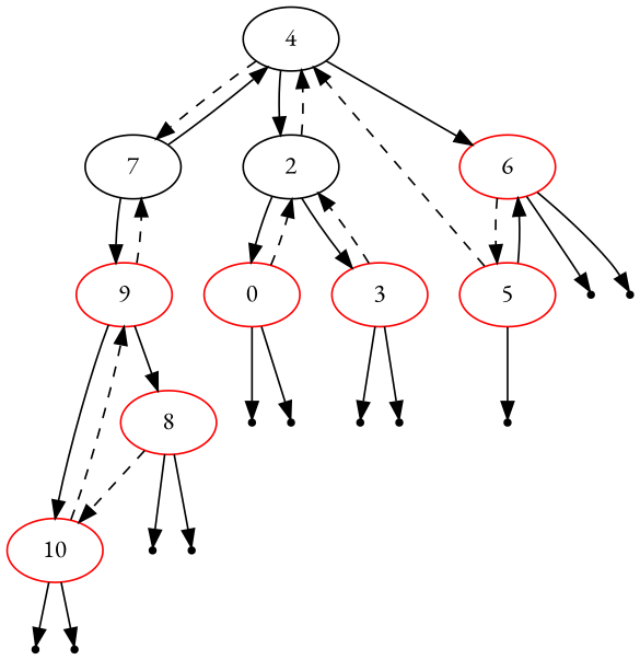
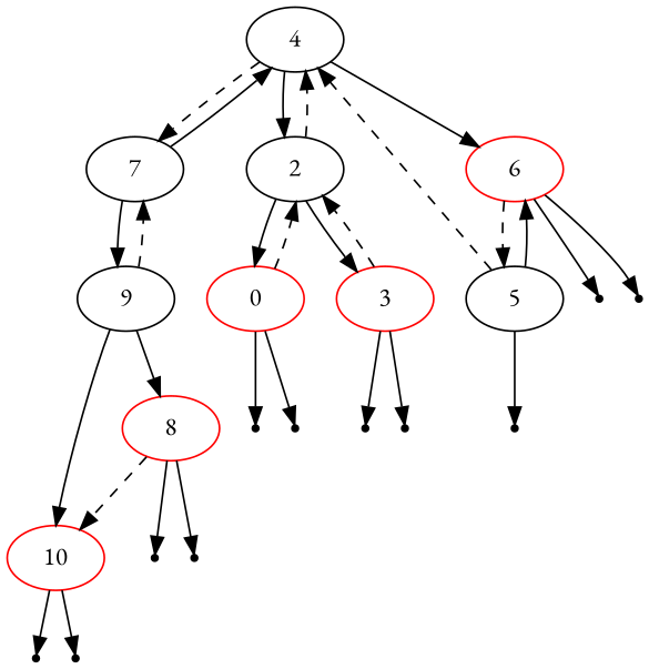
  digraph {
    fontname="EB Garamond"
    node [fontname="EB Garamond" shape=point]
    edge [fontname="EB Garamond"]
    4 [color=black shape=""]
    7 [shape=""]
    2 [shape=""]
    6 [color=red shape=""]
-   9 [color=red shape=""]
+   9 [shape=""]
    8 [color=red shape=""]
    10 [color=red shape=""]
    0 [color=red shape=""]
    3 [color=red shape=""]
-   5 [color=red shape=""]
+   5 [shape=""]
    null4
    null2
    null3
    null0
    null1
    null9
    null10
    null7
    null8
    null5
    null6
    4 -> 7 [style=dashed]
    4 -> 2
    4 -> 6
    7 -> 4
    7 -> 9
    2 -> 4 [style=dashed]
    2 -> 0
    2 -> 3
    6 -> 5 [style=dashed]
    6 -> null5
    6 -> null6
    9 -> 7 [style=dashed]
    9 -> 8
    9 -> 10
    8 -> 10 [style=dashed]
    8 -> null2
    8 -> null3
-   10 -> 9 [style=dashed]
    10 -> null0
    10 -> null1
    0 -> 2 [style=dashed]
    0 -> null9
    0 -> null10
    3 -> 2 [style=dashed]
    3 -> null7
    3 -> null8
    5 -> 4 [style=dashed]
    5 -> 6
    5 -> null4
  }
